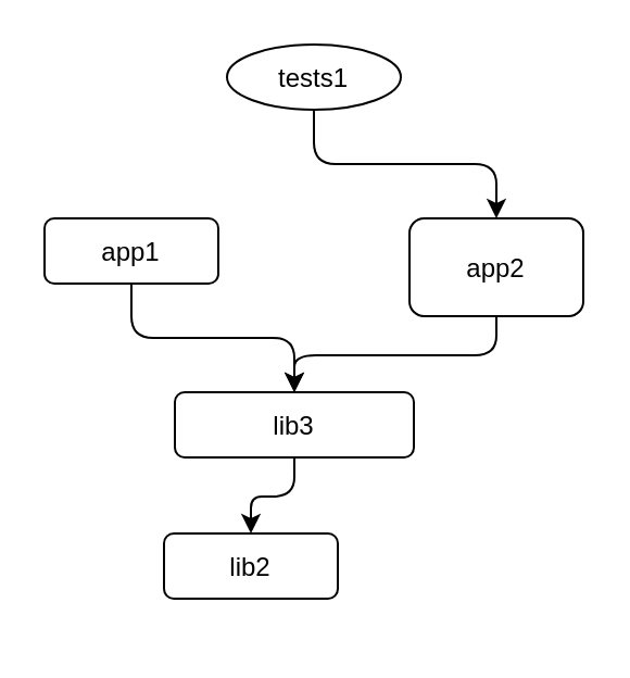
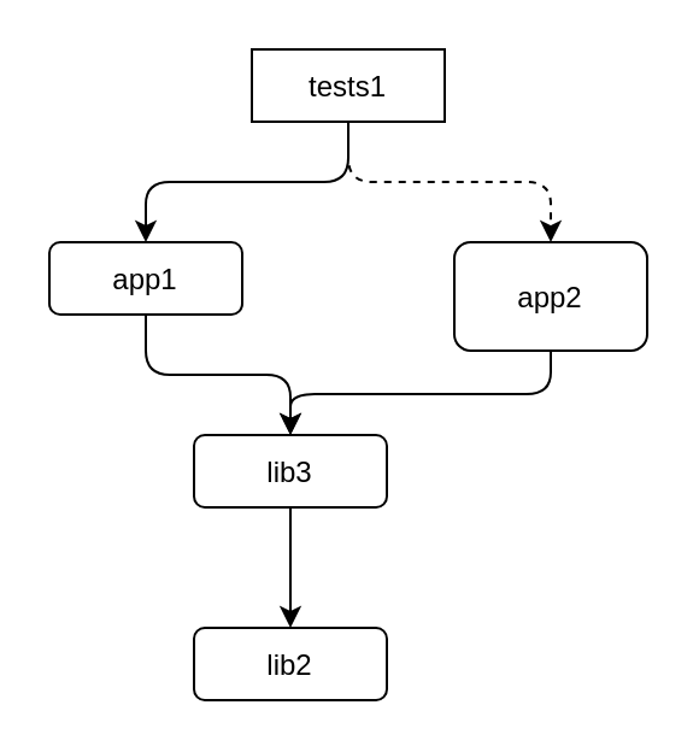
  <mxCell id="0" />
  <mxCell id="1" parent="0" />
- <mxCell id="2" value="tests1" style="ellipse;rounded=1;" vertex="1" parent="1"><mxGeometry x="104" y="20" width="80" height="30" as="geometry" /></mxCell>
+ <mxCell id="2" value="tests1" style="rounded=0;" vertex="1" parent="1"><mxGeometry x="104" y="20" width="80" height="30" as="geometry" /></mxCell>
  <mxCell id="3" value="app1" style="rounded=1;" vertex="1" parent="1"><mxGeometry x="20" y="100" width="80" height="30" as="geometry" /></mxCell>
+ <mxCell id="4" value="" style="edgeStyle=elbowEdgeStyle;elbow=vertical;" edge="1" source="2" target="3" parent="1"><mxGeometry relative="1" as="geometry" /></mxCell>
  <mxCell id="5" style="edgeStyle=elbowEdgeStyle;elbow=vertical;" edge="1" source="6" target="8" parent="1"><mxGeometry relative="1" as="geometry" /></mxCell>
  <mxCell id="6" value="app2" style="rounded=1;" vertex="1" parent="1"><mxGeometry x="188" y="100" width="80" height="45" as="geometry" /></mxCell>
- <mxCell id="7" value="" style="edgeStyle=elbowEdgeStyle;elbow=vertical;" edge="1" source="2" target="6" parent="1"><mxGeometry relative="1" as="geometry" /></mxCell>
- <mxCell id="8" value="lib3" style="rounded=1;" vertex="1" parent="1"><mxGeometry x="80" y="180" width="110" height="30" as="geometry" /></mxCell>
+ <mxCell id="7" value="" style="edgeStyle=elbowEdgeStyle;elbow=vertical;dashed=1;" edge="1" source="2" target="6" parent="1"><mxGeometry relative="1" as="geometry" /></mxCell>
+ <mxCell id="8" value="lib3" style="rounded=1;" vertex="1" parent="1"><mxGeometry x="80" y="180" width="80" height="30" as="geometry" /></mxCell>
  <mxCell id="9" value="" style="edgeStyle=elbowEdgeStyle;elbow=vertical;" edge="1" source="3" target="8" parent="1"><mxGeometry relative="1" as="geometry" /></mxCell>
- <mxCell id="10" value="lib2" style="rounded=1;" vertex="1" parent="1"><mxGeometry x="75" y="245" width="80" height="30" as="geometry" /></mxCell>
+ <mxCell id="10" value="lib2" style="rounded=1;" vertex="1" parent="1"><mxGeometry x="80" y="260" width="80" height="30" as="geometry" /></mxCell>
  <mxCell id="11" value="" style="edgeStyle=elbowEdgeStyle;elbow=vertical;" edge="1" source="8" target="10" parent="1"><mxGeometry relative="1" as="geometry" /></mxCell>
